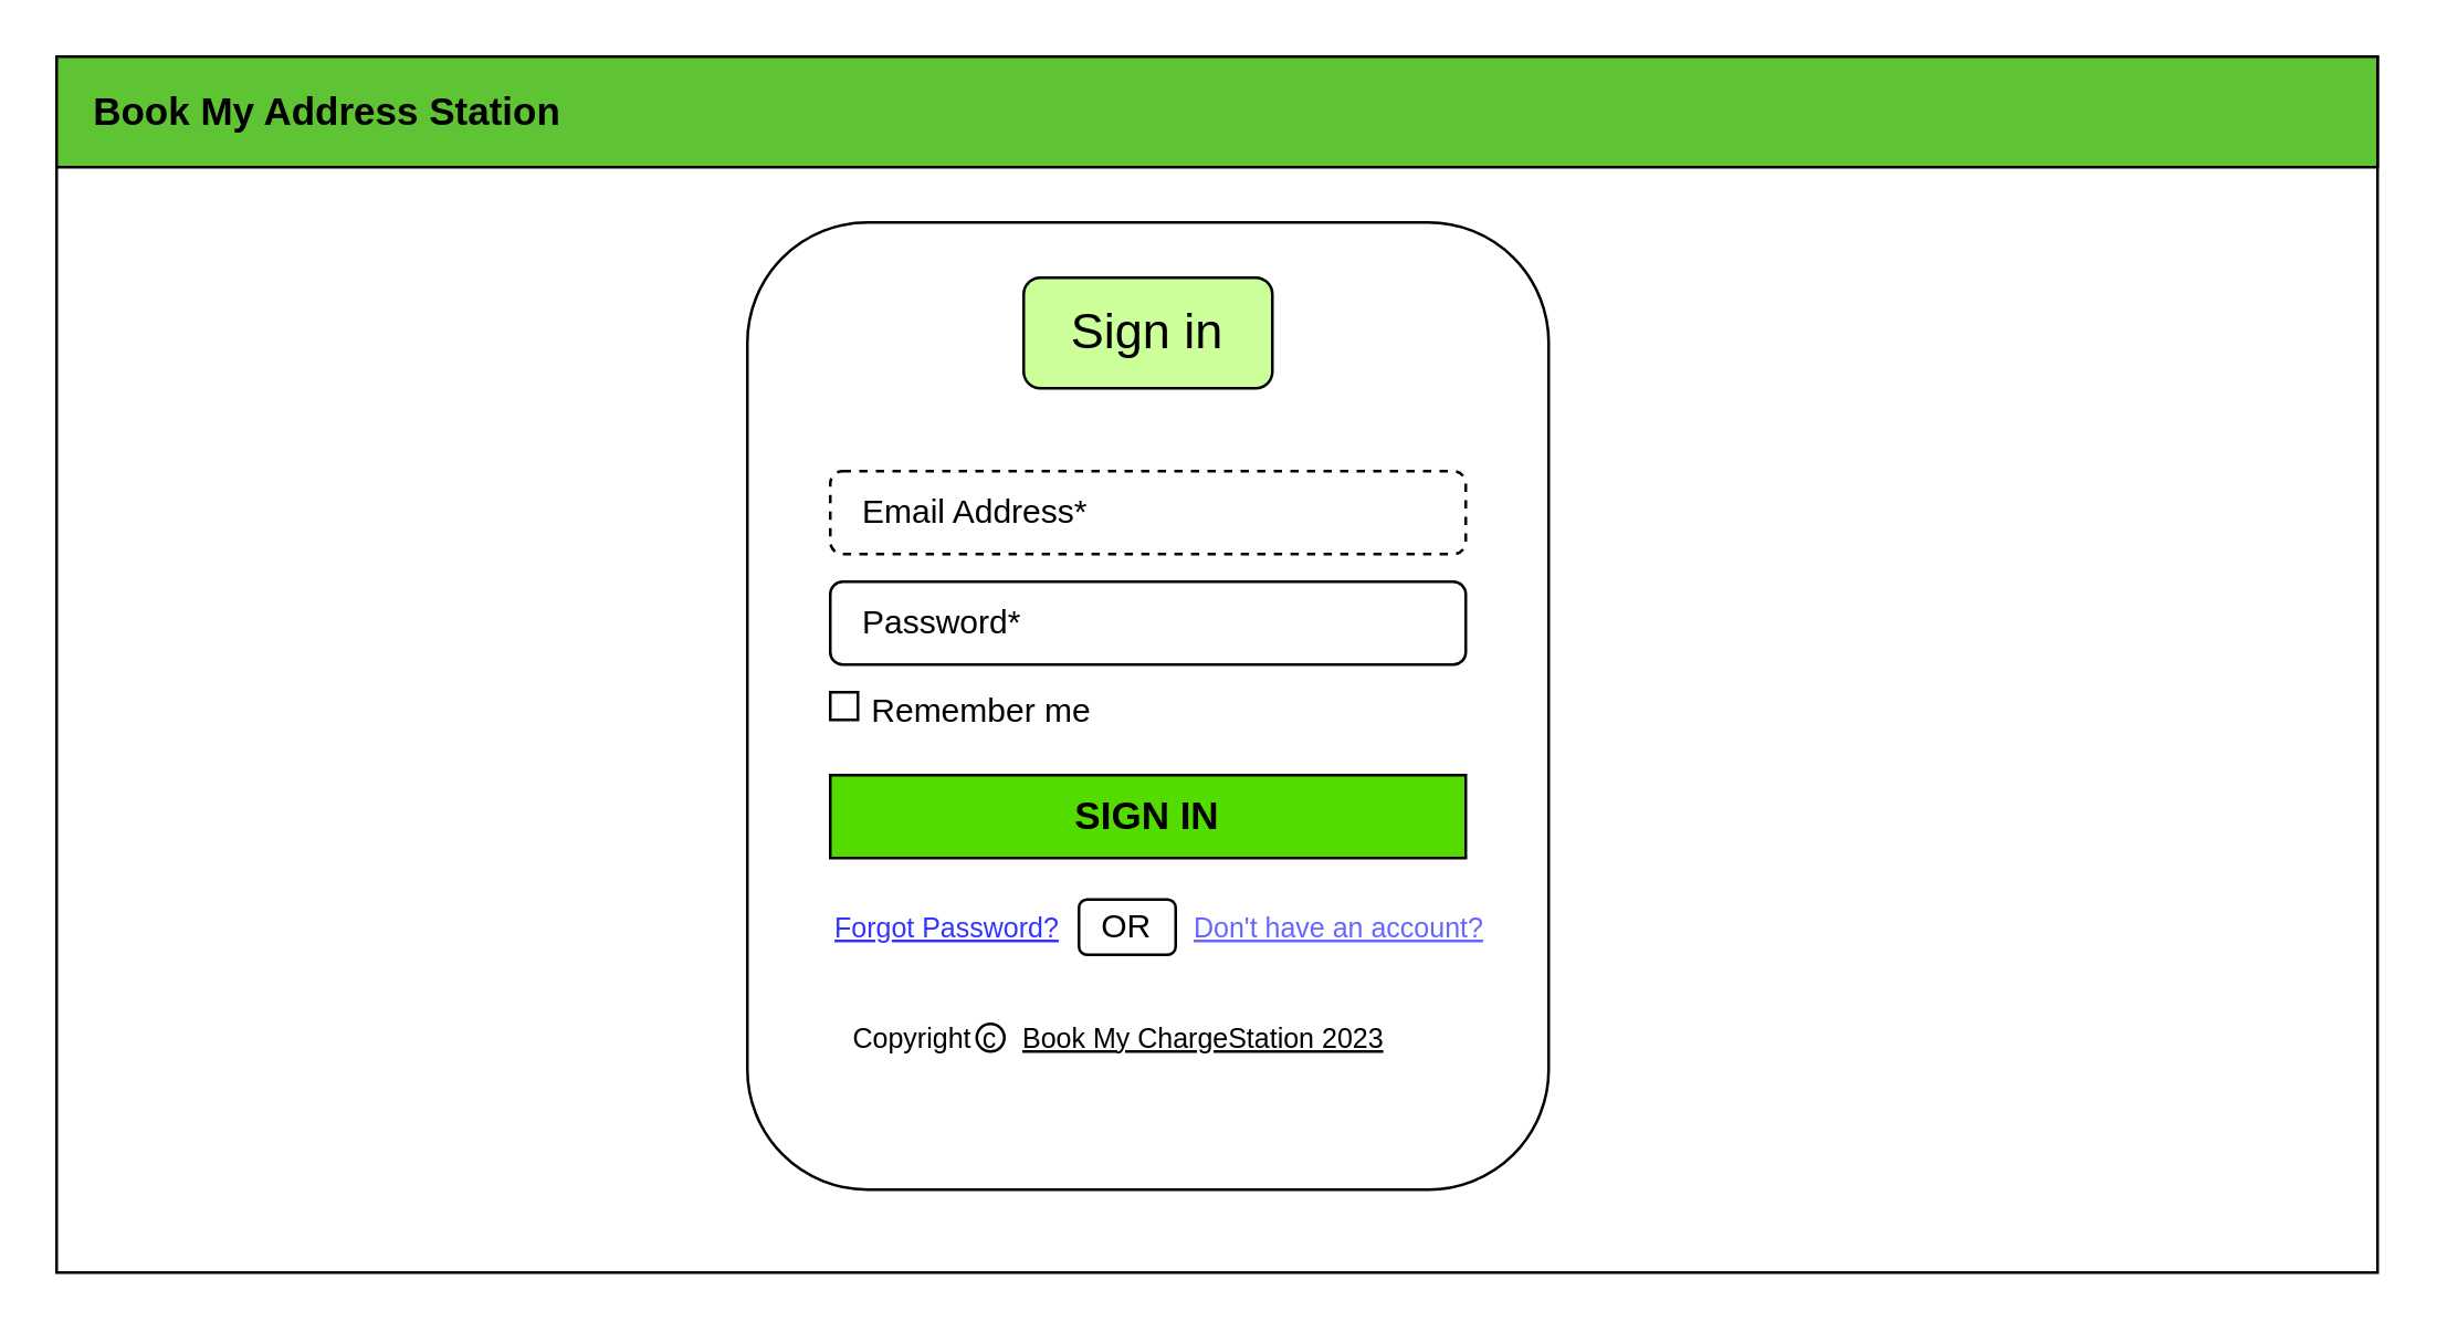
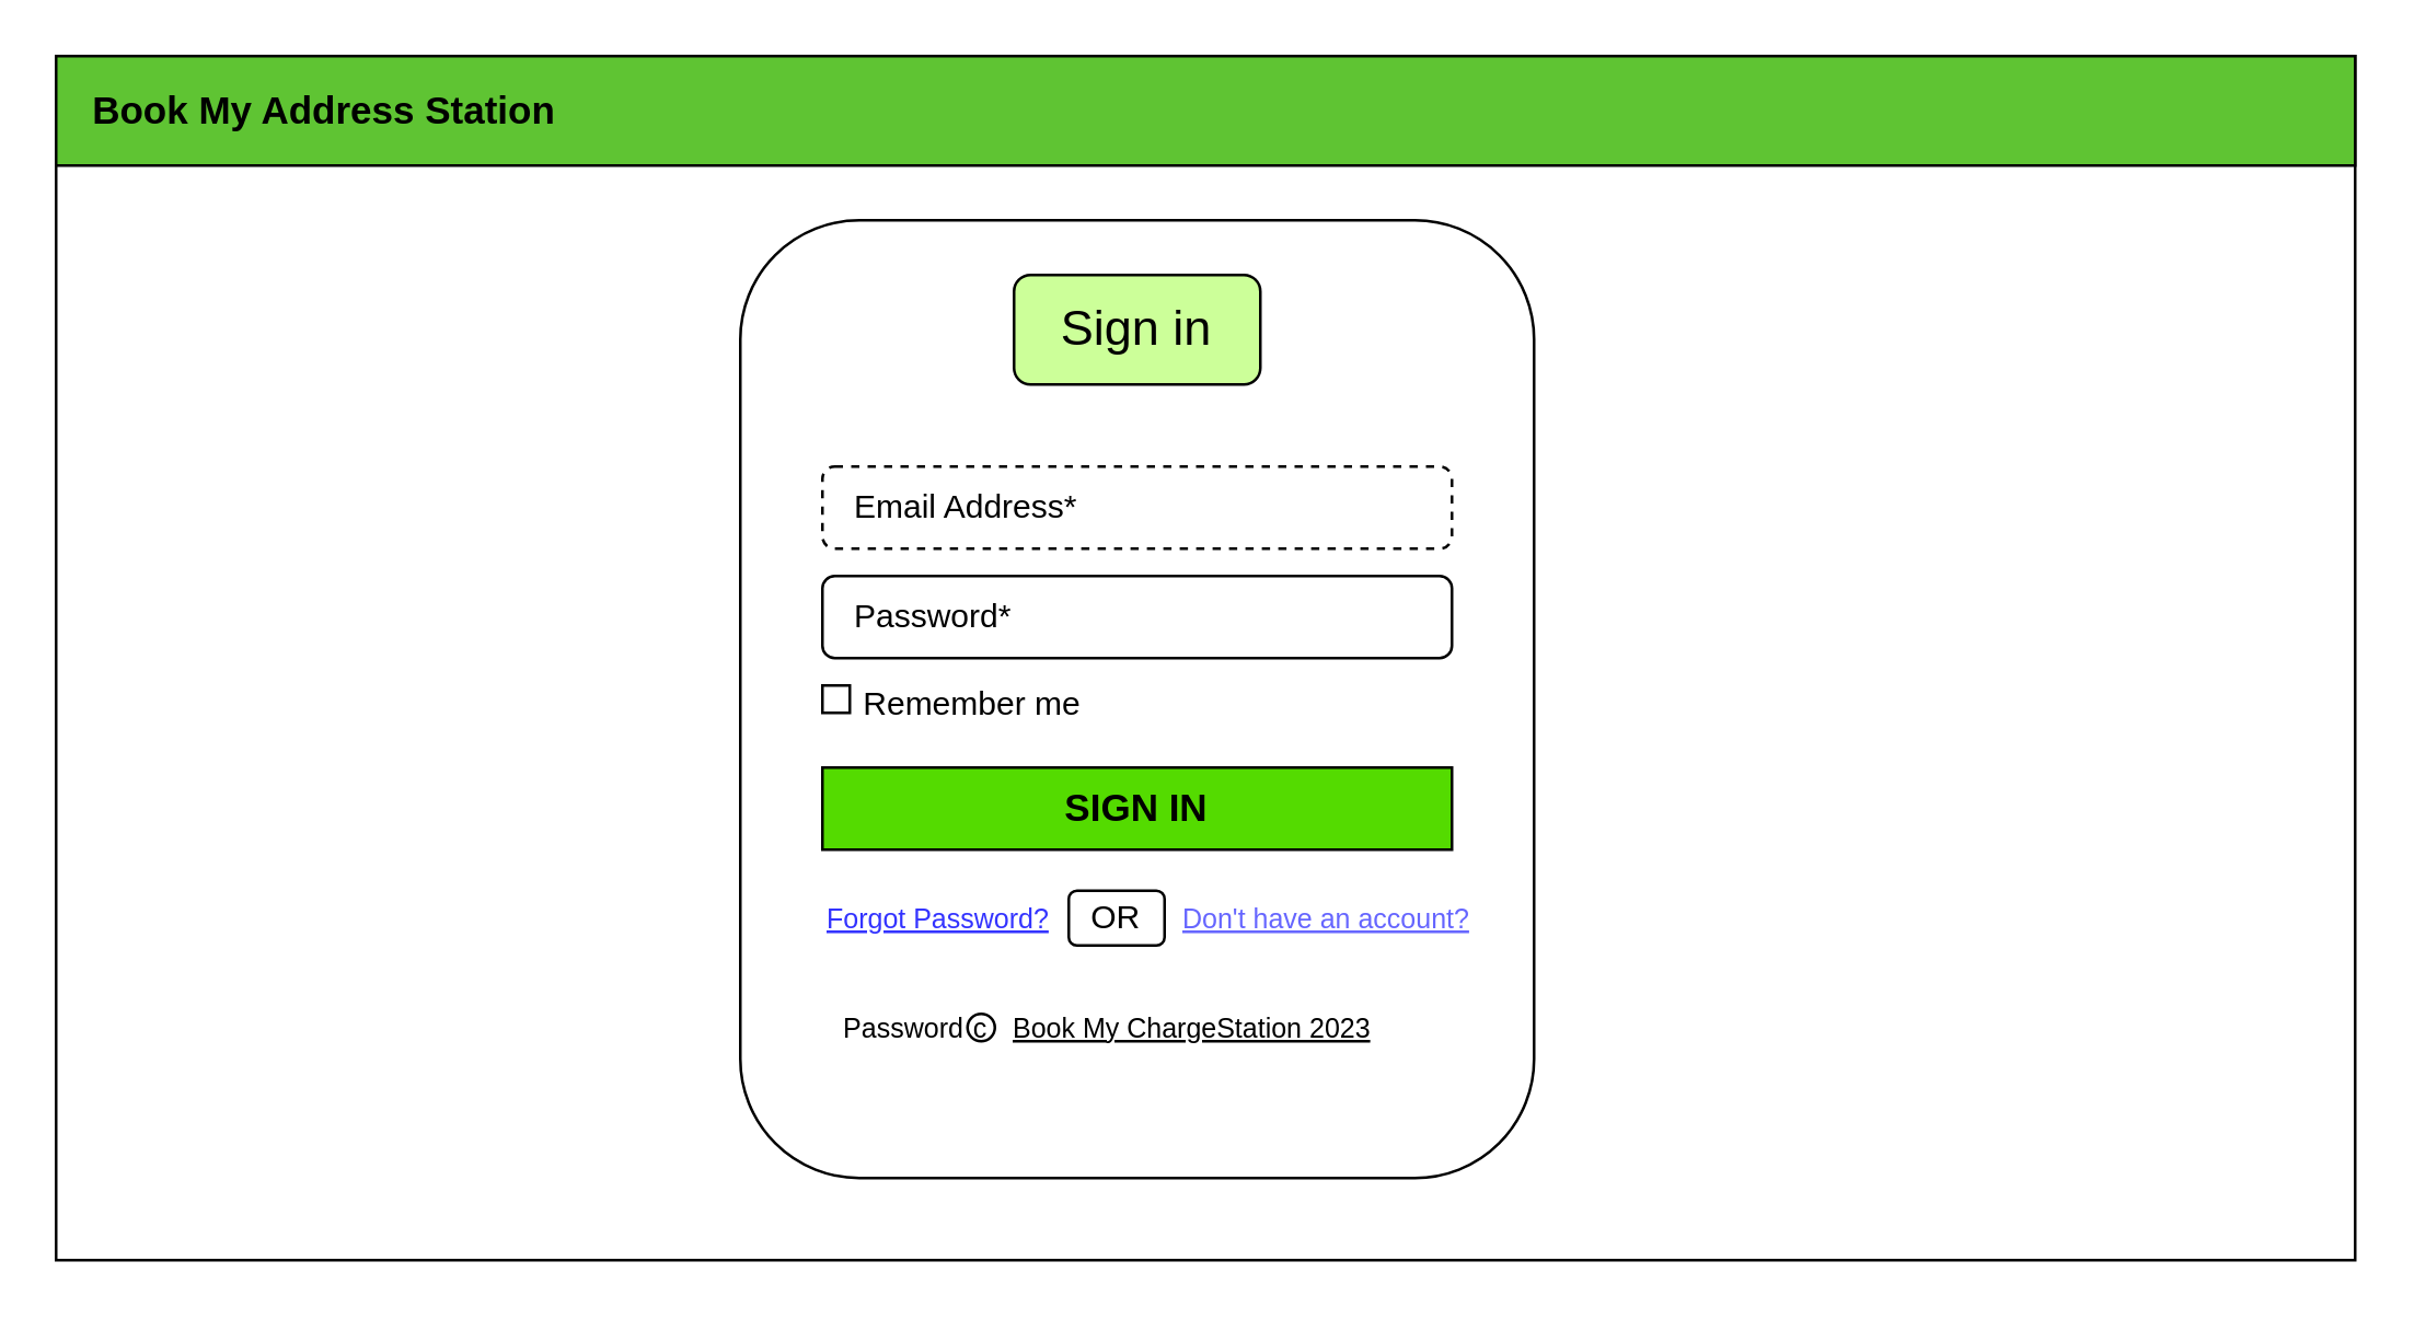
  <mxCell id="0" />
  <mxCell id="1" parent="0" />
  <mxCell id="2" value="" style="rounded=0;whiteSpace=wrap;html=1;" vertex="1" parent="1"><mxGeometry y="20" width="840" height="440" as="geometry" x="20" /></mxCell>
  <mxCell id="3" value="" style="rounded=1;whiteSpace=wrap;html=1;" vertex="1" parent="1"><mxGeometry x="270" y="80" width="290" height="350" as="geometry" /></mxCell>
  <mxCell id="4" value="&amp;nbsp;&amp;nbsp; Book My Address Station" style="rounded=0;whiteSpace=wrap;html=1;fillColor=#5FC433;fontSize=14;fontStyle=1;align=left;" vertex="1" parent="1"><mxGeometry y="20" width="840" height="40" as="geometry" x="20" /></mxCell>
  <mxCell id="5" value="Sign in" style="rounded=1;whiteSpace=wrap;html=1;fontSize=18;fillColor=#CCFF99;" vertex="1" parent="1"><mxGeometry x="370" y="100" width="90" height="40" as="geometry" /></mxCell>
  <mxCell id="6" value="&amp;nbsp;&amp;nbsp; Email Address*" style="rounded=1;whiteSpace=wrap;html=1;align=left;dashed=1;" vertex="1" parent="1"><mxGeometry x="300" y="170" width="230" height="30" as="geometry" /></mxCell>
  <mxCell id="7" value="&lt;div align=&quot;left&quot;&gt;&amp;nbsp;&amp;nbsp; Password*&lt;/div&gt;" style="rounded=1;whiteSpace=wrap;html=1;align=left;" vertex="1" parent="1"><mxGeometry x="300" y="210" width="230" height="30" as="geometry" /></mxCell>
  <mxCell id="8" value="" style="whiteSpace=wrap;html=1;aspect=fixed;" vertex="1" parent="1"><mxGeometry x="300" y="250" width="10" height="10" as="geometry" /></mxCell>
  <mxCell id="9" value="SIGN IN" style="rounded=0;whiteSpace=wrap;html=1;fillColor=#54DB00;align=center;fontSize=14;fontStyle=1" vertex="1" parent="1"><mxGeometry x="300" y="280" width="230" height="30" as="geometry" /></mxCell>
  <mxCell id="10" value="OR" style="rounded=1;whiteSpace=wrap;html=1;" vertex="1" parent="1"><mxGeometry x="390" y="325" width="35" height="20" as="geometry" /></mxCell>
  <mxCell id="11" value="Remember me" style="text;html=1;strokeColor=none;fillColor=none;align=center;verticalAlign=middle;whiteSpace=wrap;rounded=0;" vertex="1" parent="1"><mxGeometry x="300" y="242" width="110" height="30" as="geometry" /></mxCell>
  <mxCell id="12" value="Forgot Password?" style="text;html=1;strokeColor=none;fillColor=none;align=left;verticalAlign=middle;whiteSpace=wrap;rounded=0;fontSize=10;fontStyle=4;fontColor=#3333FF;" vertex="1" parent="1"><mxGeometry x="300" y="320" width="90" height="30" as="geometry" /></mxCell>
  <mxCell id="13" value="Don't have an account?" style="text;html=1;strokeColor=none;fillColor=none;align=left;verticalAlign=middle;whiteSpace=wrap;rounded=0;fontSize=10;fontStyle=4;fontColor=#6666FF;" vertex="1" parent="1"><mxGeometry x="430" y="320" width="110" height="30" as="geometry" /></mxCell>
- <mxCell id="14" value="Copyright " style="text;html=1;strokeColor=none;fillColor=none;align=center;verticalAlign=middle;whiteSpace=wrap;rounded=0;fontSize=10;" vertex="1" parent="1"><mxGeometry x="300" y="360" width="60" height="30" as="geometry" /></mxCell>
+ <mxCell id="14" value="Password " style="text;html=1;strokeColor=none;fillColor=none;align=center;verticalAlign=middle;whiteSpace=wrap;rounded=0;fontSize=10;" vertex="1" parent="1"><mxGeometry x="300" y="360" width="60" height="30" as="geometry" /></mxCell>
  <mxCell id="15" value="Book My ChargeStation 2023" style="text;html=1;strokeColor=none;fillColor=none;align=left;verticalAlign=middle;whiteSpace=wrap;rounded=0;fontSize=10;fontStyle=4" vertex="1" parent="1"><mxGeometry x="368" y="360" width="145" height="30" as="geometry" /></mxCell>
  <mxCell id="16" value="c" style="ellipse;whiteSpace=wrap;html=1;aspect=fixed;fontSize=10;" vertex="1" parent="1"><mxGeometry x="353" y="370" width="10" height="10" as="geometry" /></mxCell>
